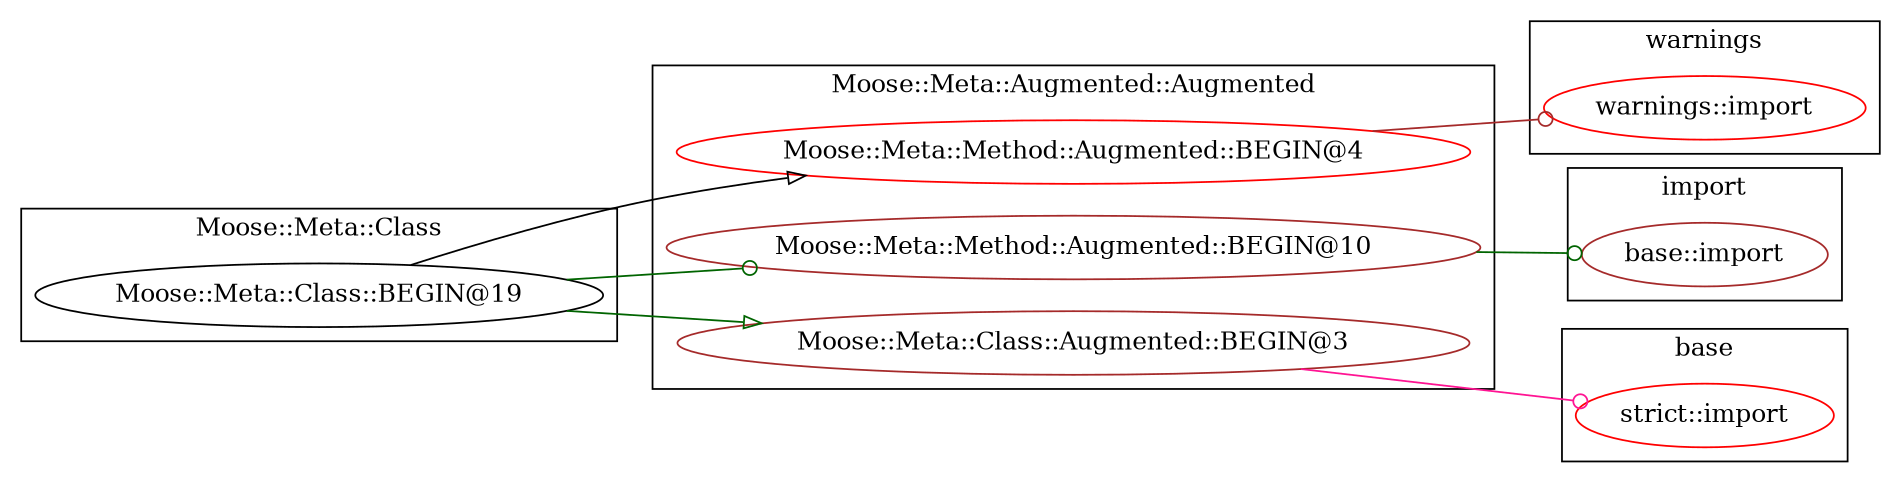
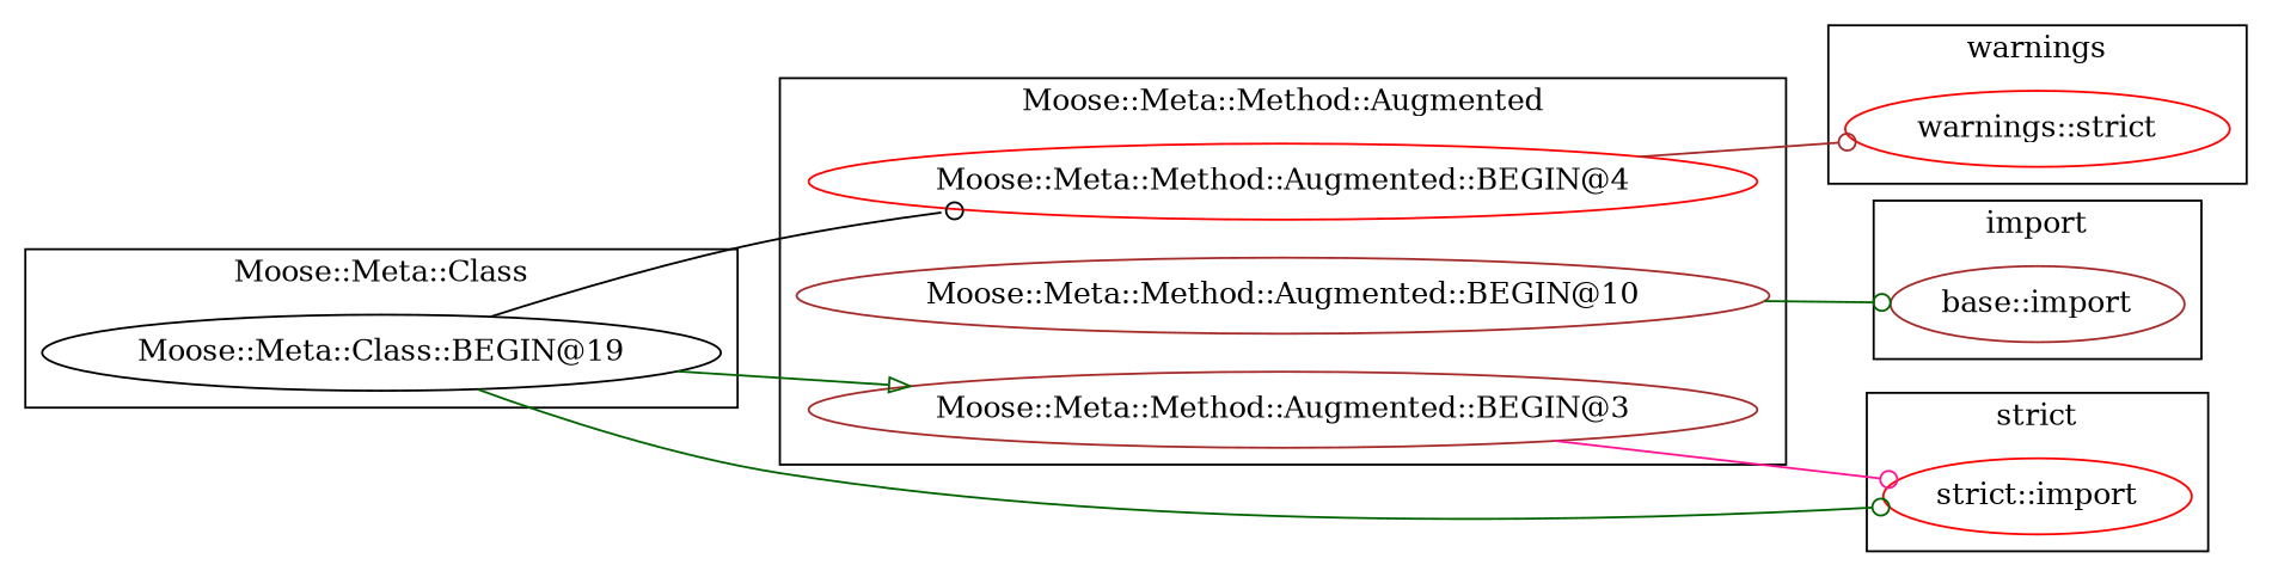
  digraph {
    rankdir=LR
    node [color=red]
    edge [arrowhead=odot color=darkgreen]
    "Moose::Meta::Method::Augmented::BEGIN@4"
-   "Moose::Meta::Method::Augmented::BEGIN@3" [color=brown label="Moose::Meta::Class::Augmented::BEGIN@3"]
+   "Moose::Meta::Method::Augmented::BEGIN@3" [color=brown]
    "Moose::Meta::Method::Augmented::BEGIN@10" [color=brown]
-   "warnings::import"
+   "warnings::import" [label="warnings::strict"]
    "Moose::Meta::Class::BEGIN@19" [color=black]
    "base::import" [color=brown]
    "strict::import"
    subgraph cluster_1 {
-     label="Moose::Meta::Augmented::Augmented"
+     label="Moose::Meta::Method::Augmented"
      "Moose::Meta::Method::Augmented::BEGIN@4"
      "Moose::Meta::Method::Augmented::BEGIN@3"
      "Moose::Meta::Method::Augmented::BEGIN@10"
    }
    subgraph cluster_2 {
      label=warnings
      "warnings::import"
    }
    subgraph cluster_3 {
      label="Moose::Meta::Class"
      "Moose::Meta::Class::BEGIN@19"
    }
    subgraph cluster_4 {
      label=import
      "base::import"
    }
    subgraph cluster_5 {
-     label=base
+     label="strict"
      "strict::import"
    }
    "Moose::Meta::Method::Augmented::BEGIN@4" -> "warnings::import" [color=brown]
    "Moose::Meta::Method::Augmented::BEGIN@3" -> "strict::import" [color=deeppink]
    "Moose::Meta::Method::Augmented::BEGIN@10" -> "base::import"
-   "Moose::Meta::Class::BEGIN@19" -> "Moose::Meta::Method::Augmented::BEGIN@4" [arrowhead=onormal color=black]
+   "Moose::Meta::Class::BEGIN@19" -> "Moose::Meta::Method::Augmented::BEGIN@4" [color=black]
    "Moose::Meta::Class::BEGIN@19" -> "Moose::Meta::Method::Augmented::BEGIN@3" [arrowhead=onormal]
-   "Moose::Meta::Class::BEGIN@19" -> "Moose::Meta::Method::Augmented::BEGIN@10"
+   "Moose::Meta::Class::BEGIN@19" -> "strict::import"
  }
